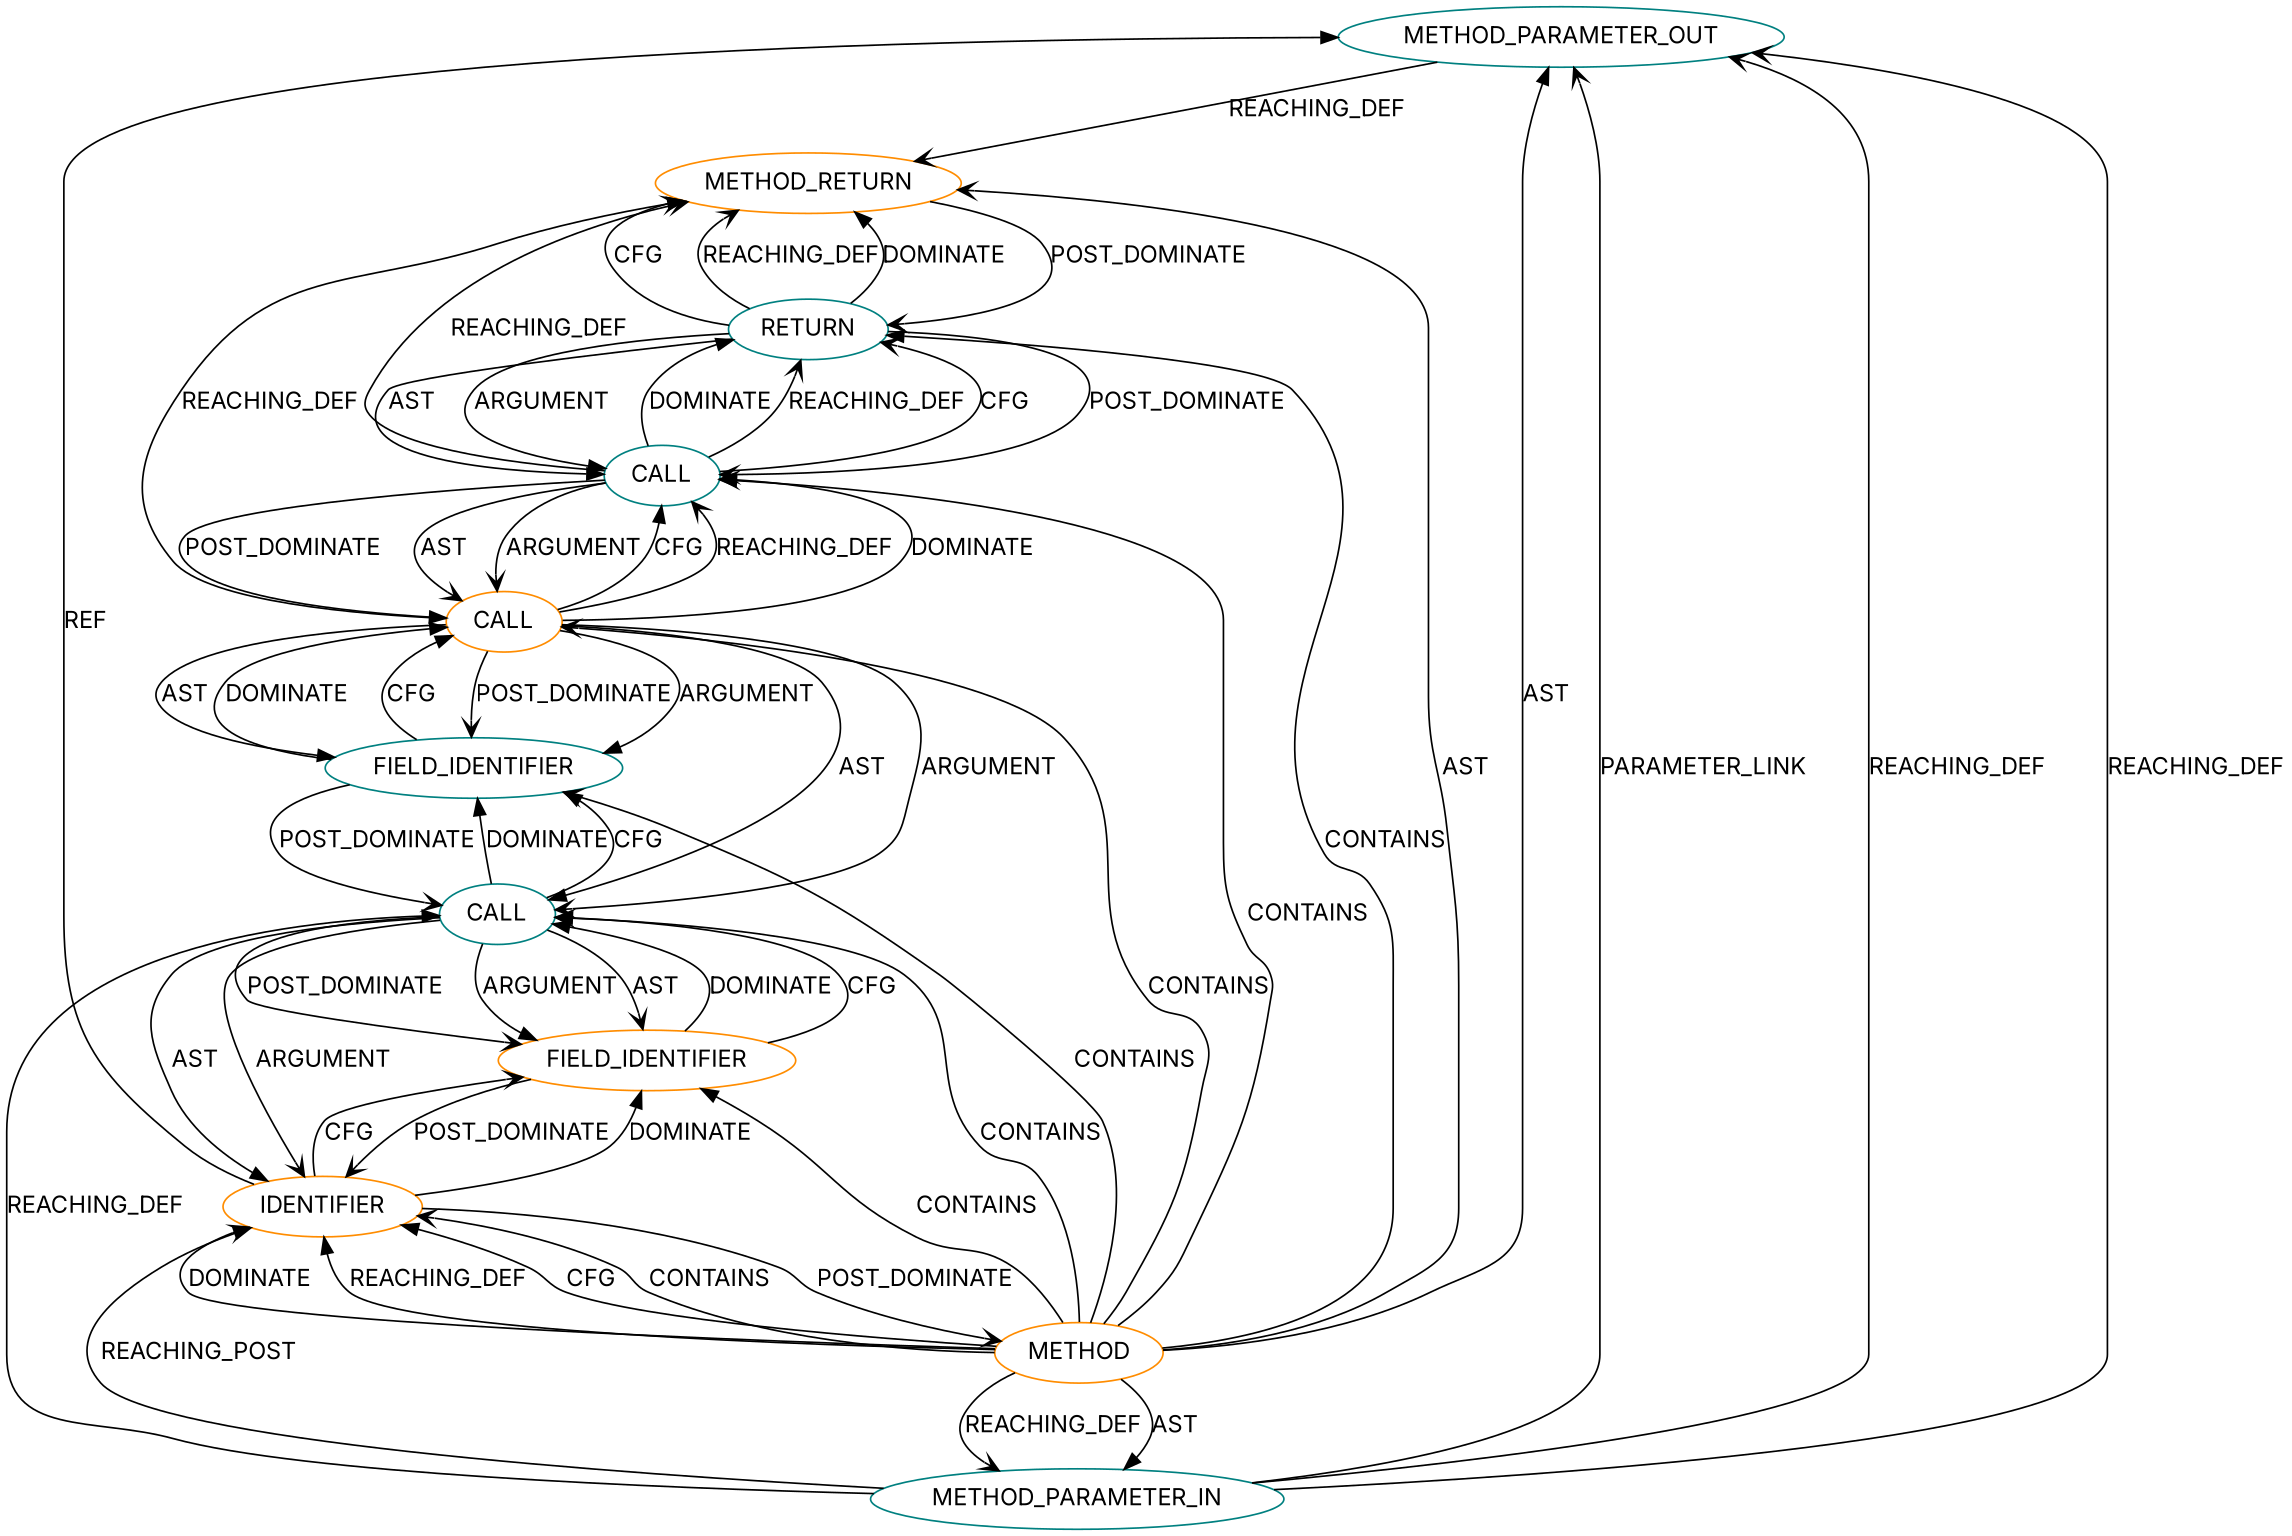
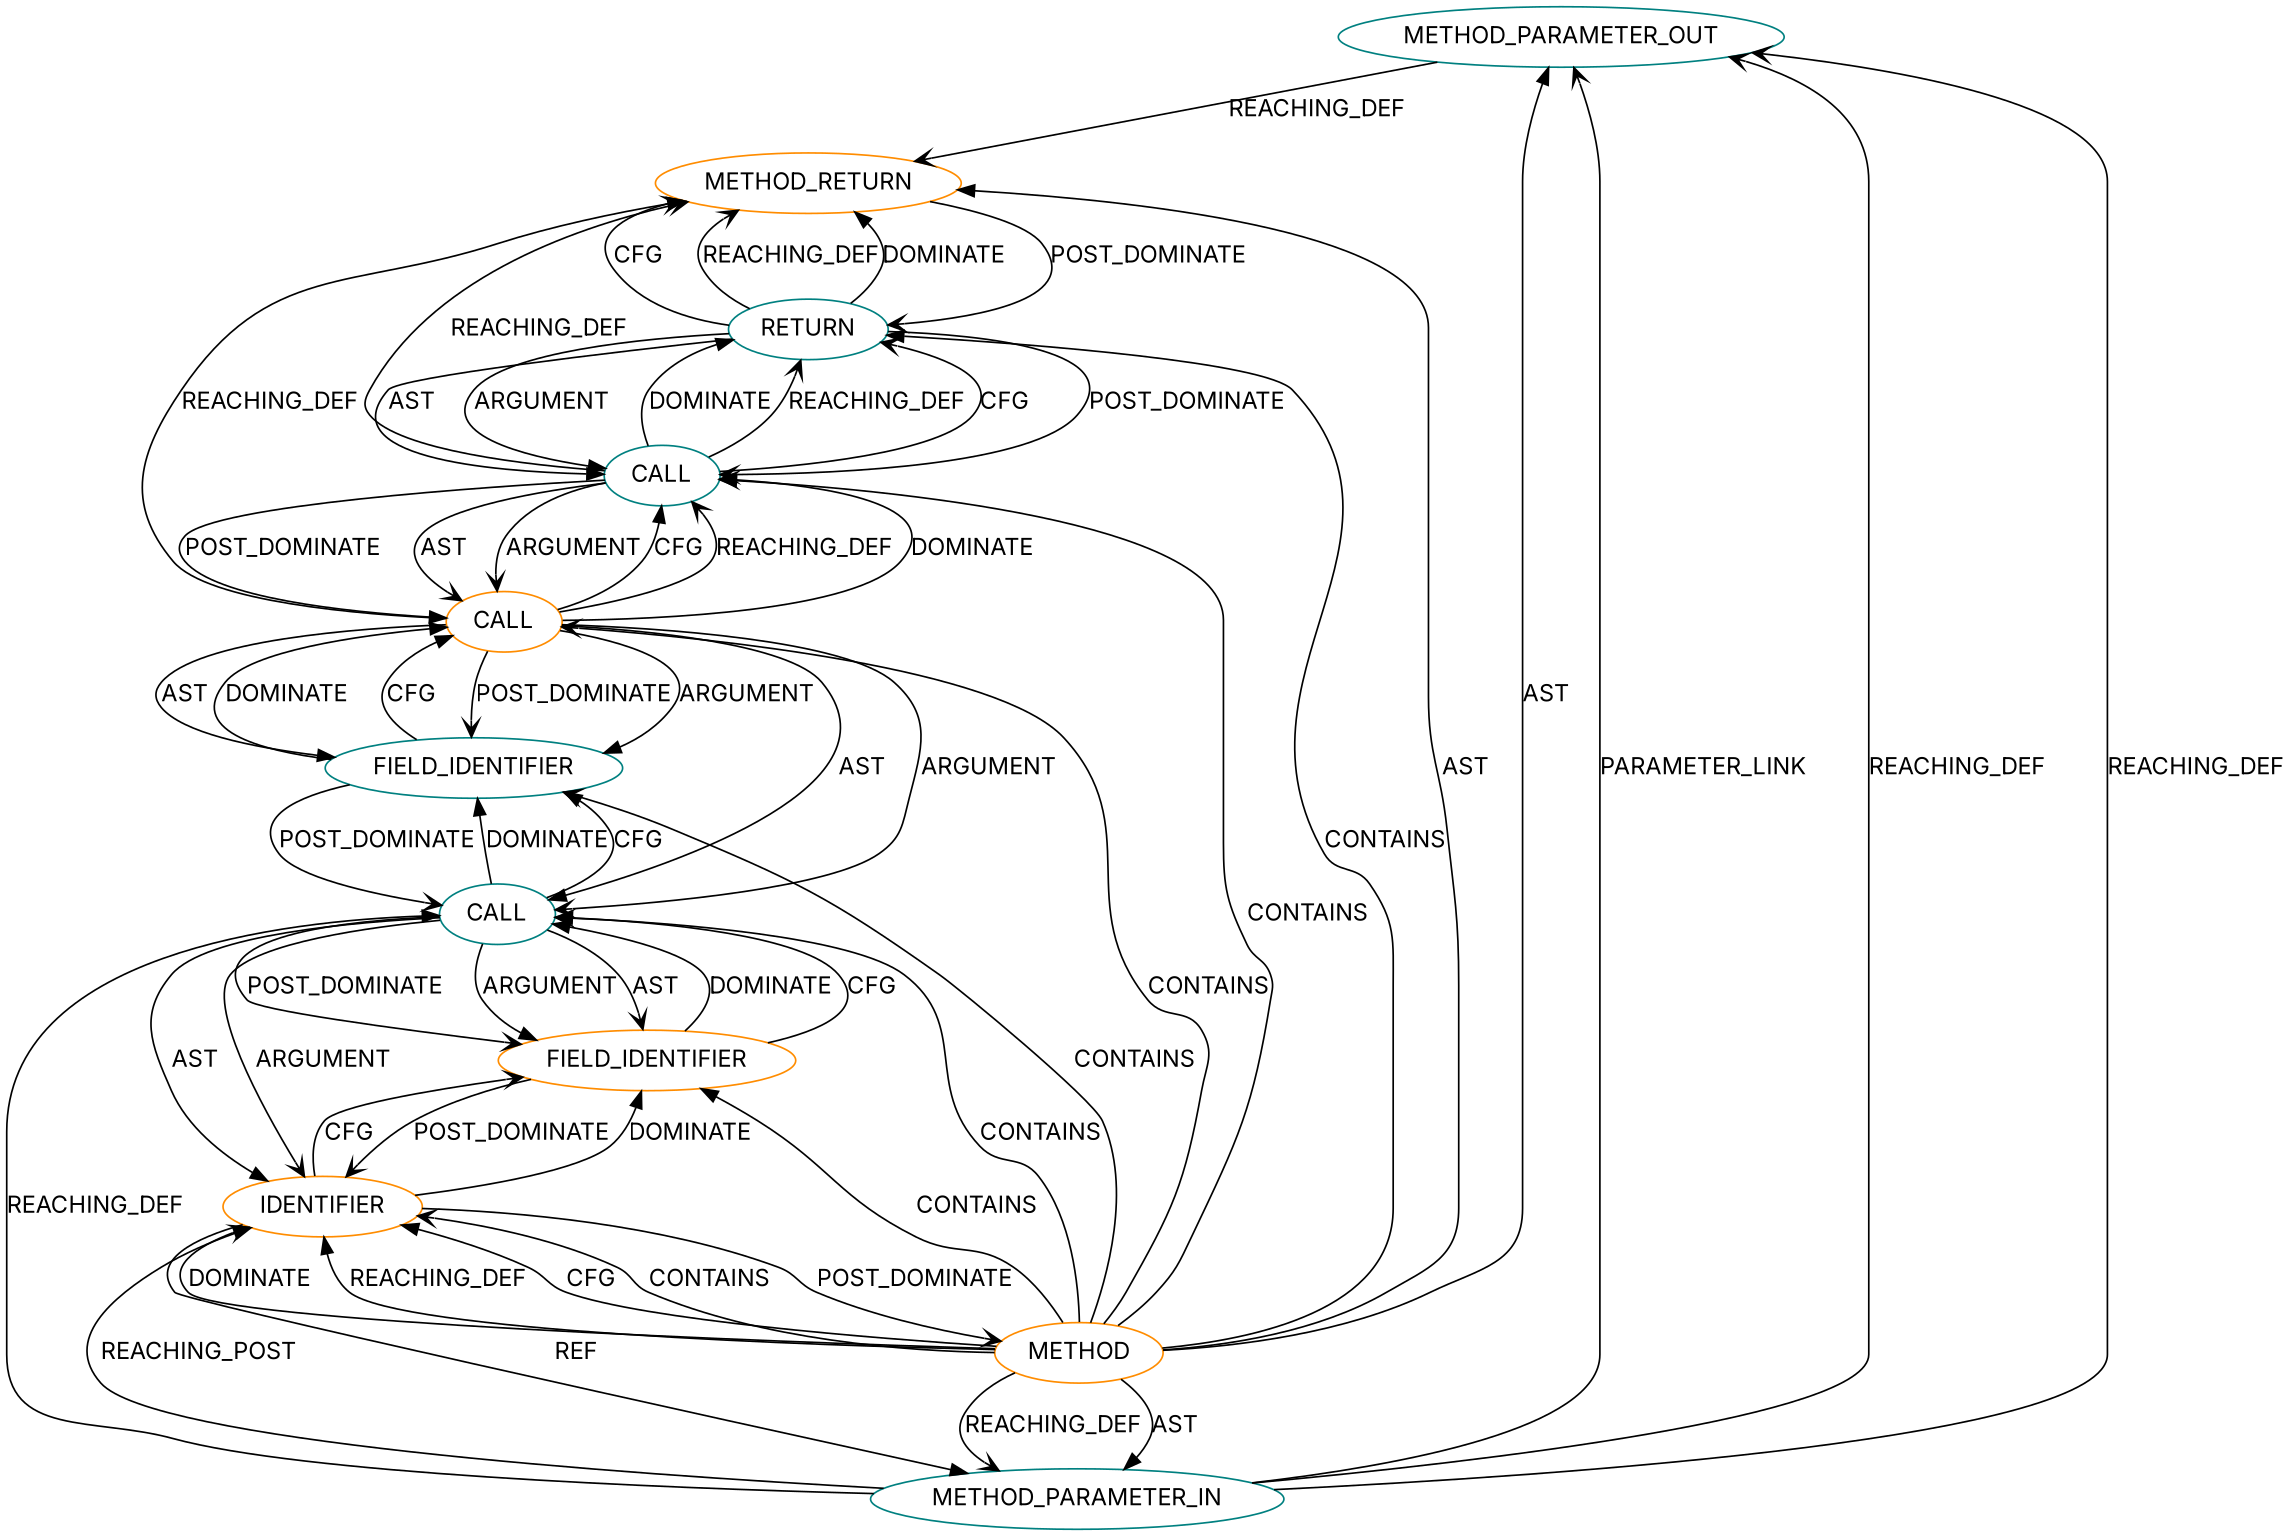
  digraph {
    fontname=Inter
    node [CODE="const struct ceph_msg *msg" COLUMN_NUMBER=21 LINE_NUMBER=359 ORDER=1 color=teal fontname=Inter]
    edge [arrowhead=vee fontname=Inter]
    n1 [COLUMN_NUMBER=22 EVALUATION_STRATEGY=BY_VALUE INDEX=1 IS_VARIADIC=false LINE_NUMBER=357 NAME=msg TYPE_FULL_NAME="ceph_msg*" label=METHOD_PARAMETER_OUT]
    n2 [CODE=RET COLUMN_NUMBER=1 EVALUATION_STRATEGY=BY_VALUE LINE_NUMBER=357 ORDER=3 TYPE_FULL_NAME=int color=darkorange label=METHOD_RETURN]
    n3 [ARGUMENT_INDEX=2 CANONICAL_NAME=hdr CODE=hdr ORDER=2 color=darkorange label=FIELD_IDENTIFIER]
    n4 [ARGUMENT_INDEX=1 CODE="msg->hdr" DISPATCH_TYPE=STATIC_DISPATCH METHOD_FULL_NAME="<operator>.indirectFieldAccess" NAME="<operator>.indirectFieldAccess" TYPE_FULL_NAME="<empty>" label=CALL]
    n5 [ARGUMENT_INDEX=1 CODE=msg NAME=msg TYPE_FULL_NAME="ceph_msg*" color=darkorange label=IDENTIFIER]
    n6 [ARGUMENT_INDEX=2 CANONICAL_NAME=front_len CODE=front_len ORDER=2 label=FIELD_IDENTIFIER]
    n7 [COLUMN_NUMBER=22 EVALUATION_STRATEGY=BY_VALUE INDEX=1 IS_VARIADIC=false LINE_NUMBER=357 NAME=msg TYPE_FULL_NAME="ceph_msg*" label=METHOD_PARAMETER_IN]
    n8 [AST_PARENT_FULL_NAME="file_code_old-a282a2f-decode_preamble-527.c:<global>" AST_PARENT_TYPE=TYPE_DECL CODE="static int front_len(const struct ceph_msg *msg)\n{\n	return le32_to_cpu(msg->hdr.front_len);\n}" COLUMN_NUMBER=1 COLUMN_NUMBER_END=1 FILENAME="file_code_old-a282a2f-decode_preamble-527.c" FULL_NAME=front_len IS_EXTERNAL=false LINE_NUMBER=357 LINE_NUMBER_END=360 NAME=front_len ORDER=22 SIGNATURE="int front_len (ceph_msg*)" color=darkorange label=METHOD]
    n9 [ARGUMENT_INDEX=-1 CODE="return le32_to_cpu(msg->hdr.front_len);" COLUMN_NUMBER=2 label=RETURN]
    n10 [ARGUMENT_INDEX=-1 CODE="le32_to_cpu(msg->hdr.front_len)" COLUMN_NUMBER=9 DISPATCH_TYPE=STATIC_DISPATCH METHOD_FULL_NAME=le32_to_cpu NAME=le32_to_cpu TYPE_FULL_NAME="<empty>" label=CALL]
    n11 [ARGUMENT_INDEX=1 CODE="msg->hdr.front_len" DISPATCH_TYPE=STATIC_DISPATCH METHOD_FULL_NAME="<operator>.fieldAccess" NAME="<operator>.fieldAccess" TYPE_FULL_NAME="<empty>" color=darkorange label=CALL]
    n1 -> n2 [VARIABLE=msg label=REACHING_DEF]
    n2 -> n9 [label=POST_DOMINATE]
    n3 -> n4 [arrowhead=normal label=DOMINATE]
    n3 -> n4 [arrowhead=normal label=CFG]
    n3 -> n5 [label=POST_DOMINATE]
    n4 -> n3 [label=POST_DOMINATE]
    n4 -> n3 [arrowhead=normal label=ARGUMENT]
    n4 -> n3 [label=AST]
    n4 -> n5 [arrowhead=normal label=AST]
    n4 -> n5 [label=ARGUMENT]
    n4 -> n6 [arrowhead=normal label=DOMINATE]
    n4 -> n6 [arrowhead=normal label=CFG]
    n5 -> n3 [arrowhead=normal label=DOMINATE]
    n5 -> n3 [label=CFG]
-   n5 -> n1 [arrowhead=normal label=REF]
+   n5 -> n7 [arrowhead=normal label=REF]
    n5 -> n8 [label=POST_DOMINATE]
    n6 -> n4 [label=POST_DOMINATE]
    n6 -> n11 [arrowhead=normal label=DOMINATE]
    n6 -> n11 [arrowhead=normal label=CFG]
    n7 -> n1 [label=PARAMETER_LINK]
    n7 -> n1 [VARIABLE=msg label=REACHING_DEF]
    n7 -> n1 [VARIABLE=msg label=REACHING_DEF]
    n7 -> n4 [VARIABLE=msg arrowhead=normal label=REACHING_DEF]
    n7 -> n5 [VARIABLE=msg arrowhead=normal label=REACHING_POST]
    n8 -> n1 [arrowhead=normal label=AST]
-   n8 -> n2 [label=AST]
+   n8 -> n2 [arrowhead=normal label=AST]
    n8 -> n3 [arrowhead=normal label=CONTAINS]
    n8 -> n4 [label=CONTAINS]
    n8 -> n5 [label=DOMINATE]
    n8 -> n5 [arrowhead=normal label=REACHING_DEF]
    n8 -> n5 [arrowhead=normal label=CFG]
    n8 -> n5 [label=CONTAINS]
    n8 -> n6 [label=CONTAINS]
    n8 -> n7 [arrowhead=normal label=AST]
    n8 -> n7 [label=REACHING_DEF]
    n8 -> n9 [arrowhead=normal label=CONTAINS]
    n8 -> n10 [arrowhead=normal label=CONTAINS]
    n8 -> n11 [label=CONTAINS]
    n9 -> n2 [label=CFG]
    n9 -> n2 [VARIABLE="<RET>" label=REACHING_DEF]
    n9 -> n2 [arrowhead=normal label=DOMINATE]
    n9 -> n10 [label=POST_DOMINATE]
    n9 -> n10 [arrowhead=normal label=AST]
    n9 -> n10 [arrowhead=normal label=ARGUMENT]
    n10 -> n2 [VARIABLE="le32_to_cpu(msg->hdr.front_len)" label=REACHING_DEF]
    n10 -> n9 [arrowhead=normal label=DOMINATE]
    n10 -> n9 [VARIABLE="le32_to_cpu(msg->hdr.front_len)" label=REACHING_DEF]
    n10 -> n9 [label=CFG]
    n10 -> n11 [arrowhead=normal label=POST_DOMINATE]
    n10 -> n11 [label=AST]
    n10 -> n11 [label=ARGUMENT]
    n11 -> n2 [VARIABLE="msg->hdr.front_len" arrowhead=normal label=REACHING_DEF]
    n11 -> n4 [label=ARGUMENT]
    n11 -> n4 [arrowhead=normal label=AST]
    n11 -> n6 [label=POST_DOMINATE]
    n11 -> n6 [arrowhead=normal label=ARGUMENT]
    n11 -> n6 [arrowhead=normal label=AST]
    n11 -> n10 [arrowhead=normal label=CFG]
    n11 -> n10 [VARIABLE="msg->hdr.front_len" label=REACHING_DEF]
    n11 -> n10 [label=DOMINATE]
  }
